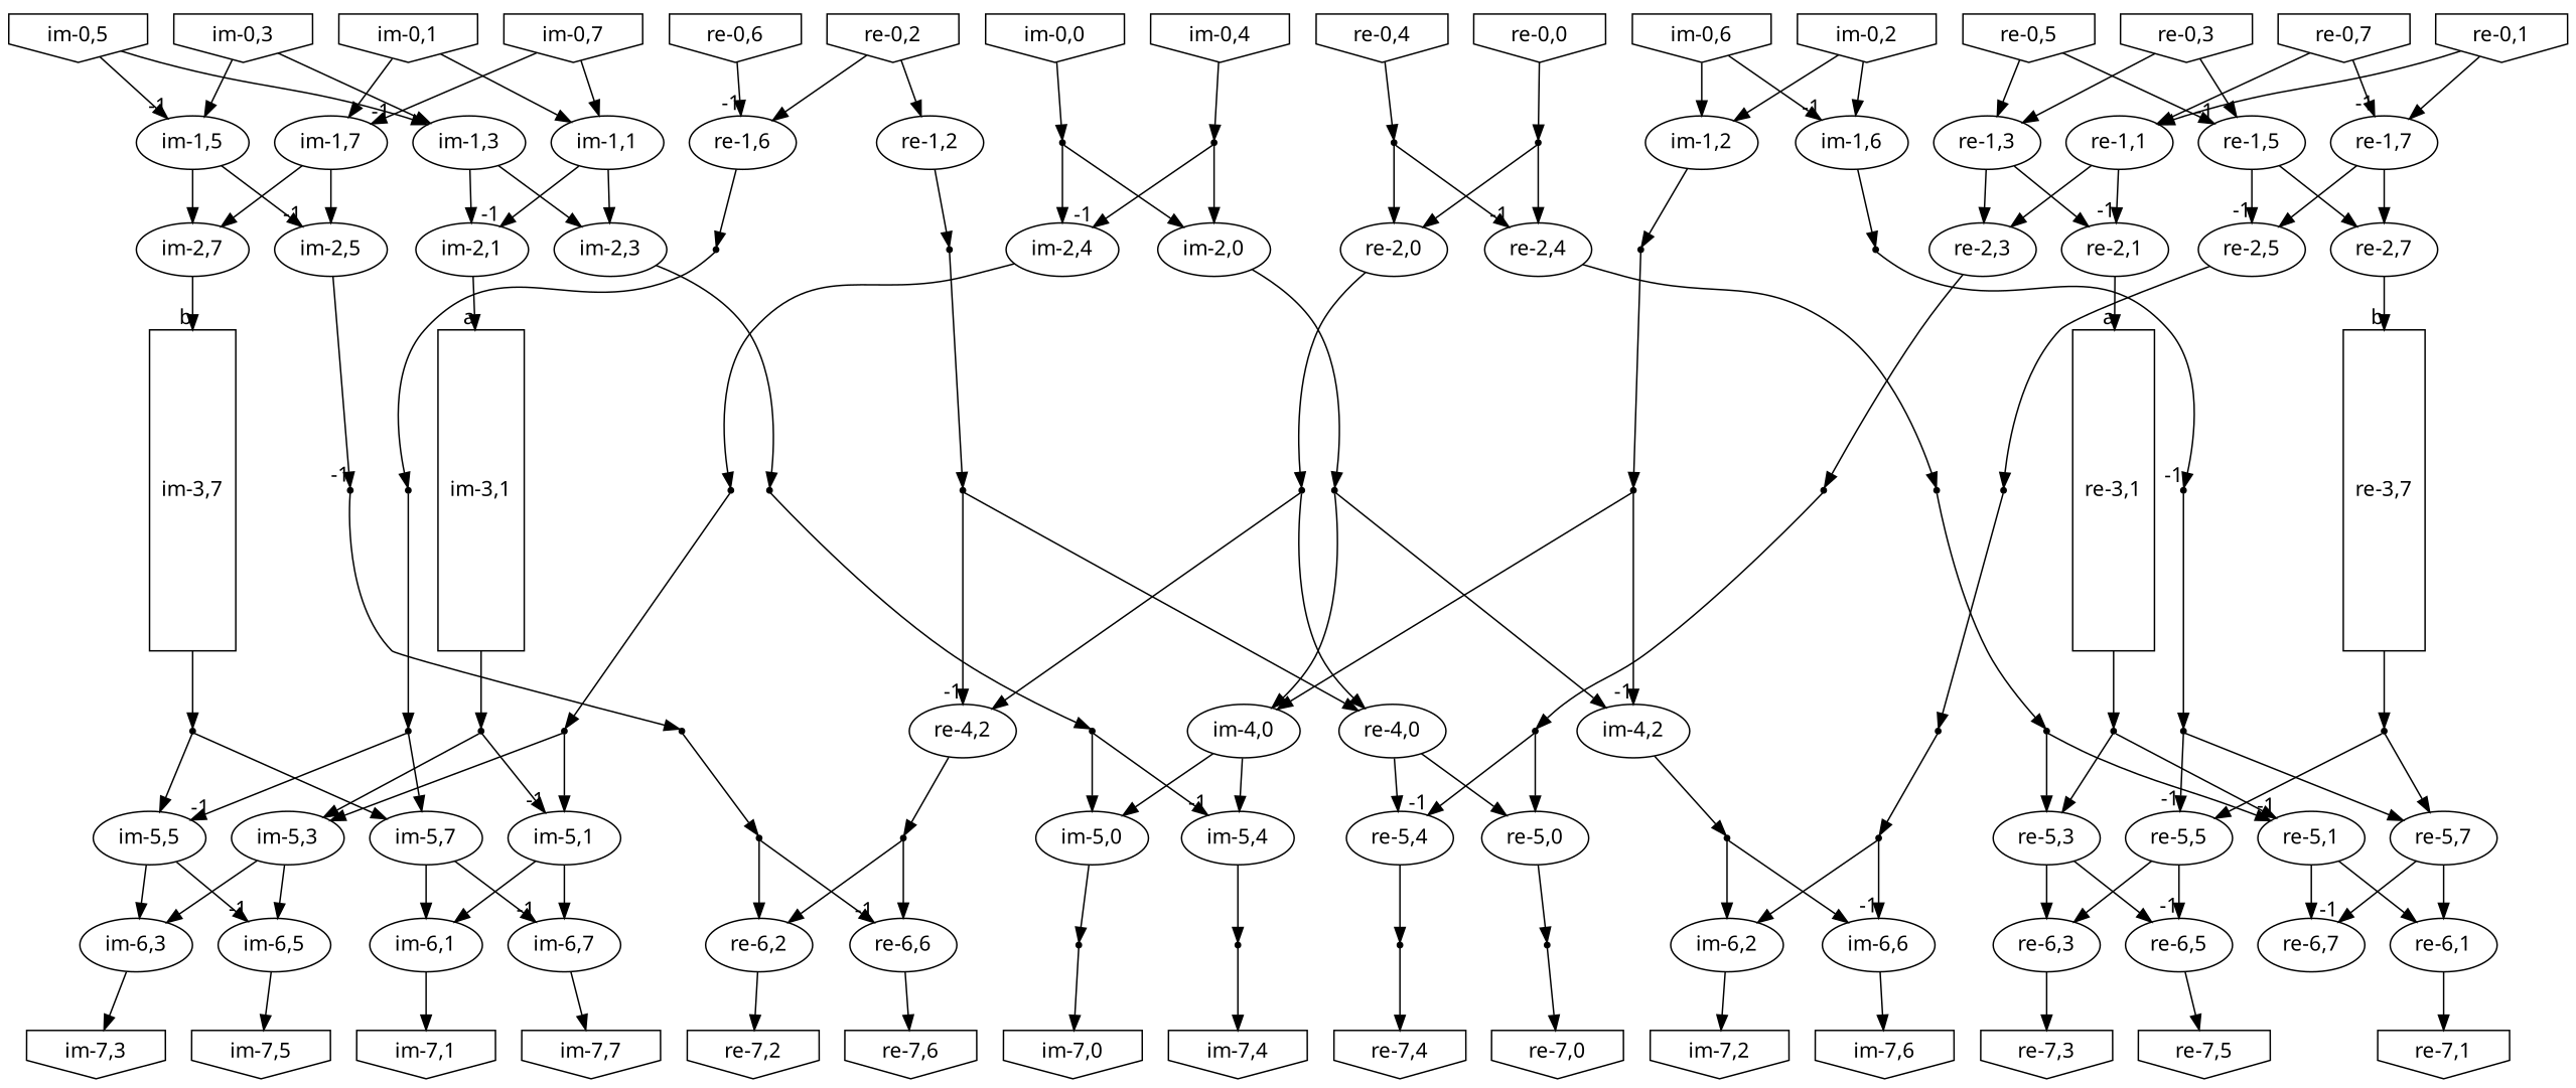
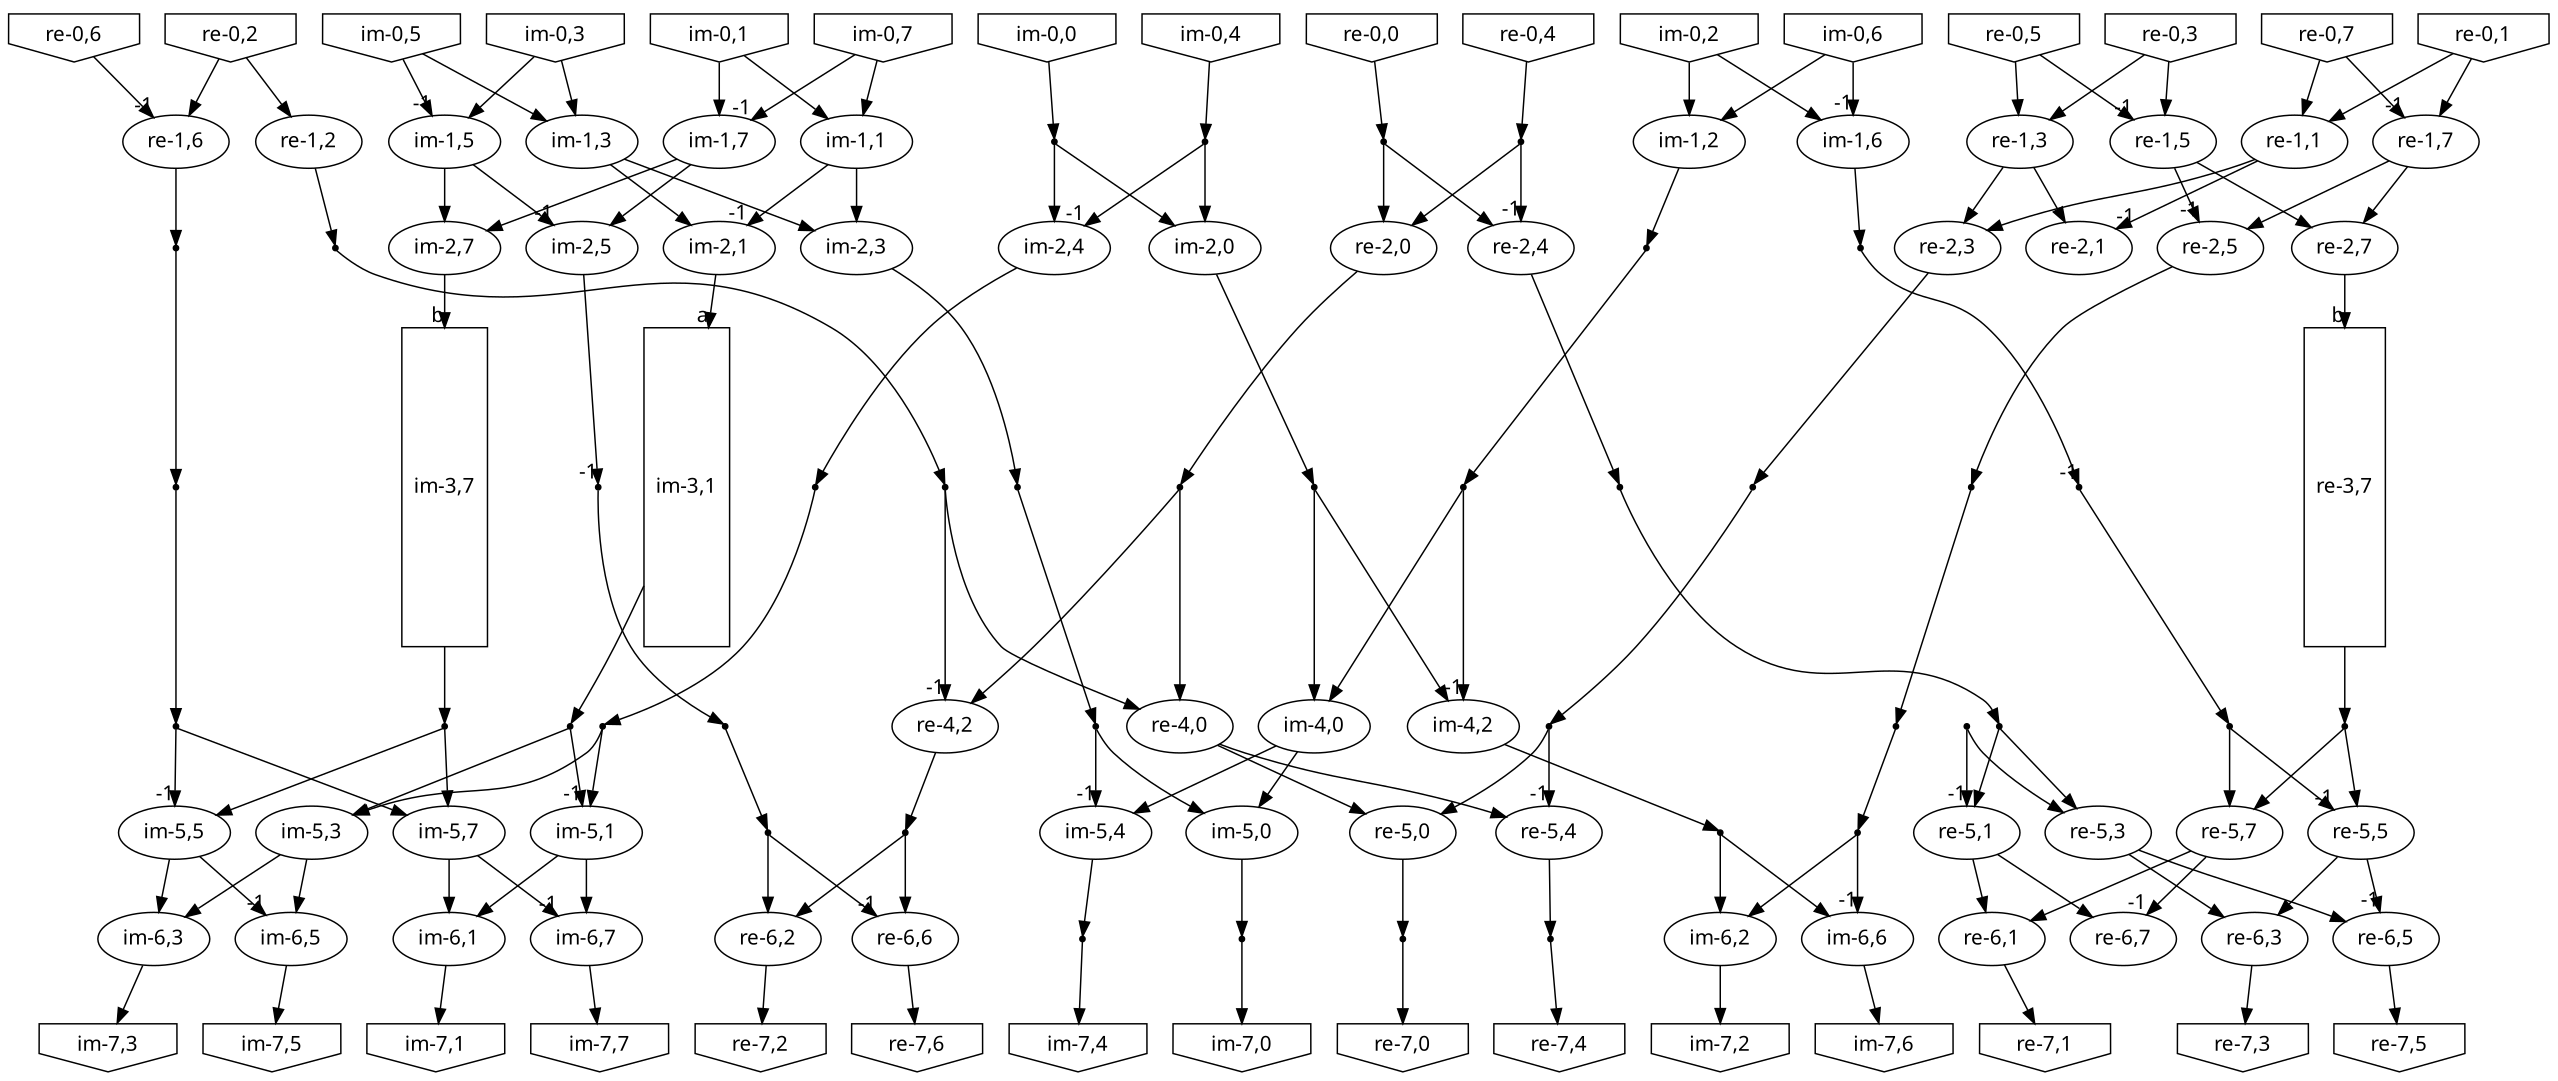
  digraph {
    fontname="Noto Sans"
    node [fontname="Noto Sans" shape=oval]
    edge [fontname="Noto Sans"]
    "im-0,0" [shape=invhouse]
    "im-1,0" [shape=point]
    "im-2,0"
    "im-2,4"
    "im-0,1" [shape=invhouse]
    "im-1,1"
    "im-1,7"
    "im-2,1"
    "im-2,3"
    "im-2,5"
    "im-2,7"
    "im-0,2" [shape=invhouse]
    "im-1,2"
    "im-1,6"
    "im-2,2" [shape=point]
    "im-2,6" [shape=point]
    "im-0,3" [shape=invhouse]
    "im-1,3"
    "im-1,5"
    "im-0,4" [shape=invhouse]
    "im-1,4" [shape=point]
    "im-0,5" [shape=invhouse]
    "im-0,6" [shape=invhouse]
    "im-0,7" [shape=invhouse]
    "im-3,0" [shape=point]
    "im-3,4" [shape=point]
    "im-3,1" [height=3 shape=box]
    "im-3,3" [shape=point]
    "im-3,2" [shape=point]
    "re-3,5" [shape=point]
    "im-3,7" [height=3 shape=box]
    "re-3,6" [shape=point]
    "im-4,0"
    "im-4,2"
    "im-4,1" [shape=point]
    "im-4,4" [shape=point]
    "im-4,3" [shape=point]
    "re-4,6" [shape=point]
    "re-4,5" [shape=point]
    "im-4,7" [shape=point]
    "im-5,0"
    "im-5,4"
    "im-5,2" [shape=point]
    "im-5,1"
    "im-5,3"
    "im-3,5" [shape=point]
    "im-4,6" [shape=point]
    "im-5,6" [shape=point]
    "im-3,6" [shape=point]
    "im-4,5" [shape=point]
    "im-5,5"
    "im-5,7"
    "im-6,0" [shape=point]
    "im-6,4" [shape=point]
    "im-6,1"
    "im-6,7"
    "im-6,3"
    "im-6,5"
    "im-6,2"
    "im-6,6"
    "im-7,0" [shape=invhouse]
    "im-7,1" [shape=invhouse]
    "im-7,7" [shape=invhouse]
    "im-7,2" [shape=invhouse]
    "im-7,6" [shape=invhouse]
    "im-7,3" [shape=invhouse]
    "im-7,5" [shape=invhouse]
    "im-7,4" [shape=invhouse]
    "re-0,0" [shape=invhouse]
    "re-1,0" [shape=point]
    "re-2,0"
    "re-2,4"
    "re-0,1" [shape=invhouse]
    "re-1,1"
    "re-1,7"
    "re-2,1"
    "re-2,3"
    "re-2,5"
    "re-2,7"
    "re-0,2" [shape=invhouse]
    "re-1,2"
    "re-1,6"
    "re-2,2" [shape=point]
    "re-2,6" [shape=point]
    "re-0,3" [shape=invhouse]
    "re-1,3"
    "re-1,5"
    "re-0,4" [shape=invhouse]
    "re-1,4" [shape=point]
    "re-0,5" [shape=invhouse]
    "re-0,6" [shape=invhouse]
    "re-0,7" [shape=invhouse]
    "re-3,0" [shape=point]
    "re-3,4" [shape=point]
-   "re-3,1" [height=3 shape=box]
    "re-3,3" [shape=point]
    "re-3,2" [shape=point]
    "re-3,7" [height=3 shape=box]
    "re-4,0"
    "re-4,2"
    "re-4,1" [shape=point]
    "re-4,4" [shape=point]
    "re-4,3" [shape=point]
    "re-4,7" [shape=point]
    "re-5,0"
    "re-5,4"
    "re-5,2" [shape=point]
    "re-5,1"
    "re-5,3"
    "re-5,6" [shape=point]
    "re-5,5"
    "re-5,7"
    "re-6,0" [shape=point]
    "re-6,4" [shape=point]
    "re-6,1"
    "re-6,7"
    "re-6,3"
    "re-6,5"
    "re-6,2"
    "re-6,6"
    "re-7,0" [shape=invhouse]
    "re-7,1" [shape=invhouse]
    "re-7,2" [shape=invhouse]
    "re-7,6" [shape=invhouse]
    "re-7,3" [shape=invhouse]
    "re-7,5" [shape=invhouse]
    "re-7,4" [shape=invhouse]
    "im-0,0" -> "im-1,0"
    "im-1,0" -> "im-2,0"
    "im-1,0" -> "im-2,4"
    "im-2,0" -> "im-3,0"
    "im-2,4" -> "im-3,4"
    "im-0,1" -> "im-1,1"
    "im-0,1" -> "im-1,7"
    "im-1,1" -> "im-2,1" [headlabel=-1]
    "im-1,1" -> "im-2,3"
    "im-1,7" -> "im-2,5"
    "im-1,7" -> "im-2,7"
    "im-2,1" -> "im-3,1" [headlabel=a]
    "im-2,3" -> "im-3,3"
    "im-2,5" -> "re-3,5" [headlabel=-1]
    "im-2,7" -> "im-3,7" [headlabel=b]
    "im-0,2" -> "im-1,2"
    "im-0,2" -> "im-1,6"
    "im-1,2" -> "im-2,2"
    "im-1,6" -> "im-2,6"
    "im-2,2" -> "im-3,2"
    "im-2,6" -> "re-3,6" [headlabel=-1]
    "im-0,3" -> "im-1,3"
    "im-0,3" -> "im-1,5"
    "im-1,3" -> "im-2,1"
    "im-1,3" -> "im-2,3"
    "im-1,5" -> "im-2,5" [headlabel=-1]
    "im-1,5" -> "im-2,7"
    "im-0,4" -> "im-1,4"
    "im-1,4" -> "im-2,0"
    "im-1,4" -> "im-2,4" [headlabel=-1]
    "im-0,5" -> "im-1,3"
    "im-0,5" -> "im-1,5" [headlabel=-1]
    "im-0,6" -> "im-1,2"
    "im-0,6" -> "im-1,6" [headlabel=-1]
    "im-0,7" -> "im-1,1"
    "im-0,7" -> "im-1,7" [headlabel=-1]
    "im-3,0" -> "im-4,0"
    "im-3,0" -> "im-4,2"
    "im-3,4" -> "im-4,3"
    "im-3,1" -> "im-4,1"
    "im-3,3" -> "im-4,4"
    "im-3,2" -> "im-4,0"
    "im-3,2" -> "im-4,2" [headlabel=-1]
    "re-3,5" -> "re-4,6"
    "im-3,7" -> "im-4,7"
    "re-3,6" -> "re-4,5"
    "im-4,0" -> "im-5,0"
    "im-4,0" -> "im-5,4"
    "im-4,2" -> "im-5,2"
    "im-4,1" -> "im-5,1" [headlabel=-1]
    "im-4,1" -> "im-5,3"
    "im-4,4" -> "im-5,0"
    "im-4,4" -> "im-5,4" [headlabel=-1]
    "im-4,3" -> "im-5,1"
    "im-4,3" -> "im-5,3"
    "re-4,6" -> "re-5,6"
    "re-4,5" -> "re-5,5" [headlabel=-1]
    "re-4,5" -> "re-5,7"
    "im-4,7" -> "im-5,5"
    "im-4,7" -> "im-5,7"
    "im-5,0" -> "im-6,0"
    "im-5,4" -> "im-6,4"
    "im-5,2" -> "im-6,2"
    "im-5,2" -> "im-6,6"
    "im-5,1" -> "im-6,1"
    "im-5,1" -> "im-6,7"
    "im-5,3" -> "im-6,3"
    "im-5,3" -> "im-6,5"
    "im-3,5" -> "im-4,6"
    "im-4,6" -> "im-5,6"
    "im-5,6" -> "im-6,2"
    "im-5,6" -> "im-6,6" [headlabel=-1]
    "im-3,6" -> "im-4,5"
    "im-4,5" -> "im-5,5" [headlabel=-1]
    "im-4,5" -> "im-5,7"
    "im-5,5" -> "im-6,3"
    "im-5,5" -> "im-6,5" [headlabel=-1]
    "im-5,7" -> "im-6,1"
    "im-5,7" -> "im-6,7" [headlabel=-1]
    "im-6,0" -> "im-7,0"
    "im-6,4" -> "im-7,4"
    "im-6,1" -> "im-7,1"
    "im-6,7" -> "im-7,7"
    "im-6,3" -> "im-7,3"
    "im-6,5" -> "im-7,5"
    "im-6,2" -> "im-7,2"
    "im-6,6" -> "im-7,6"
    "re-0,0" -> "re-1,0"
    "re-1,0" -> "re-2,0"
    "re-1,0" -> "re-2,4"
    "re-2,0" -> "re-3,0"
    "re-2,4" -> "re-3,4"
    "re-0,1" -> "re-1,1"
    "re-0,1" -> "re-1,7"
    "re-1,1" -> "re-2,1" [headlabel=-1]
    "re-1,1" -> "re-2,3"
    "re-1,7" -> "re-2,5"
    "re-1,7" -> "re-2,7"
-   "re-2,1" -> "re-3,1" [headlabel=a]
    "re-2,3" -> "re-3,3"
    "re-2,5" -> "im-3,5"
    "re-2,7" -> "re-3,7" [headlabel=b]
    "re-0,2" -> "re-1,2"
    "re-0,2" -> "re-1,6"
    "re-1,2" -> "re-2,2"
    "re-1,6" -> "re-2,6"
    "re-2,2" -> "re-3,2"
    "re-2,6" -> "im-3,6"
    "re-0,3" -> "re-1,3"
    "re-0,3" -> "re-1,5"
    "re-1,3" -> "re-2,1"
    "re-1,3" -> "re-2,3"
    "re-1,5" -> "re-2,5" [headlabel=-1]
    "re-1,5" -> "re-2,7"
    "re-0,4" -> "re-1,4"
    "re-1,4" -> "re-2,0"
    "re-1,4" -> "re-2,4" [headlabel=-1]
    "re-0,5" -> "re-1,3"
    "re-0,5" -> "re-1,5" [headlabel=-1]
    "re-0,6" -> "re-1,6" [headlabel=-1]
    "re-0,7" -> "re-1,1"
    "re-0,7" -> "re-1,7" [headlabel=-1]
    "re-3,0" -> "re-4,0"
    "re-3,0" -> "re-4,2"
    "re-3,4" -> "re-4,3"
-   "re-3,1" -> "re-4,1"
    "re-3,3" -> "re-4,4"
    "re-3,2" -> "re-4,0"
    "re-3,2" -> "re-4,2" [headlabel=-1]
    "re-3,7" -> "re-4,7"
    "re-4,0" -> "re-5,0"
    "re-4,0" -> "re-5,4"
    "re-4,2" -> "re-5,2"
    "re-4,1" -> "re-5,1" [headlabel=-1]
    "re-4,1" -> "re-5,3"
    "re-4,4" -> "re-5,0"
    "re-4,4" -> "re-5,4" [headlabel=-1]
    "re-4,3" -> "re-5,1"
    "re-4,3" -> "re-5,3"
    "re-4,7" -> "re-5,5"
    "re-4,7" -> "re-5,7"
    "re-5,0" -> "re-6,0"
    "re-5,4" -> "re-6,4"
    "re-5,2" -> "re-6,2"
    "re-5,2" -> "re-6,6"
    "re-5,1" -> "re-6,1"
    "re-5,1" -> "re-6,7"
    "re-5,3" -> "re-6,3"
    "re-5,3" -> "re-6,5"
    "re-5,6" -> "re-6,2"
    "re-5,6" -> "re-6,6" [headlabel=-1]
    "re-5,5" -> "re-6,3"
    "re-5,5" -> "re-6,5" [headlabel=-1]
    "re-5,7" -> "re-6,1"
    "re-5,7" -> "re-6,7" [headlabel=-1]
    "re-6,0" -> "re-7,0"
    "re-6,4" -> "re-7,4"
    "re-6,1" -> "re-7,1"
    "re-6,3" -> "re-7,3"
    "re-6,5" -> "re-7,5"
    "re-6,2" -> "re-7,2"
    "re-6,6" -> "re-7,6"
  }
